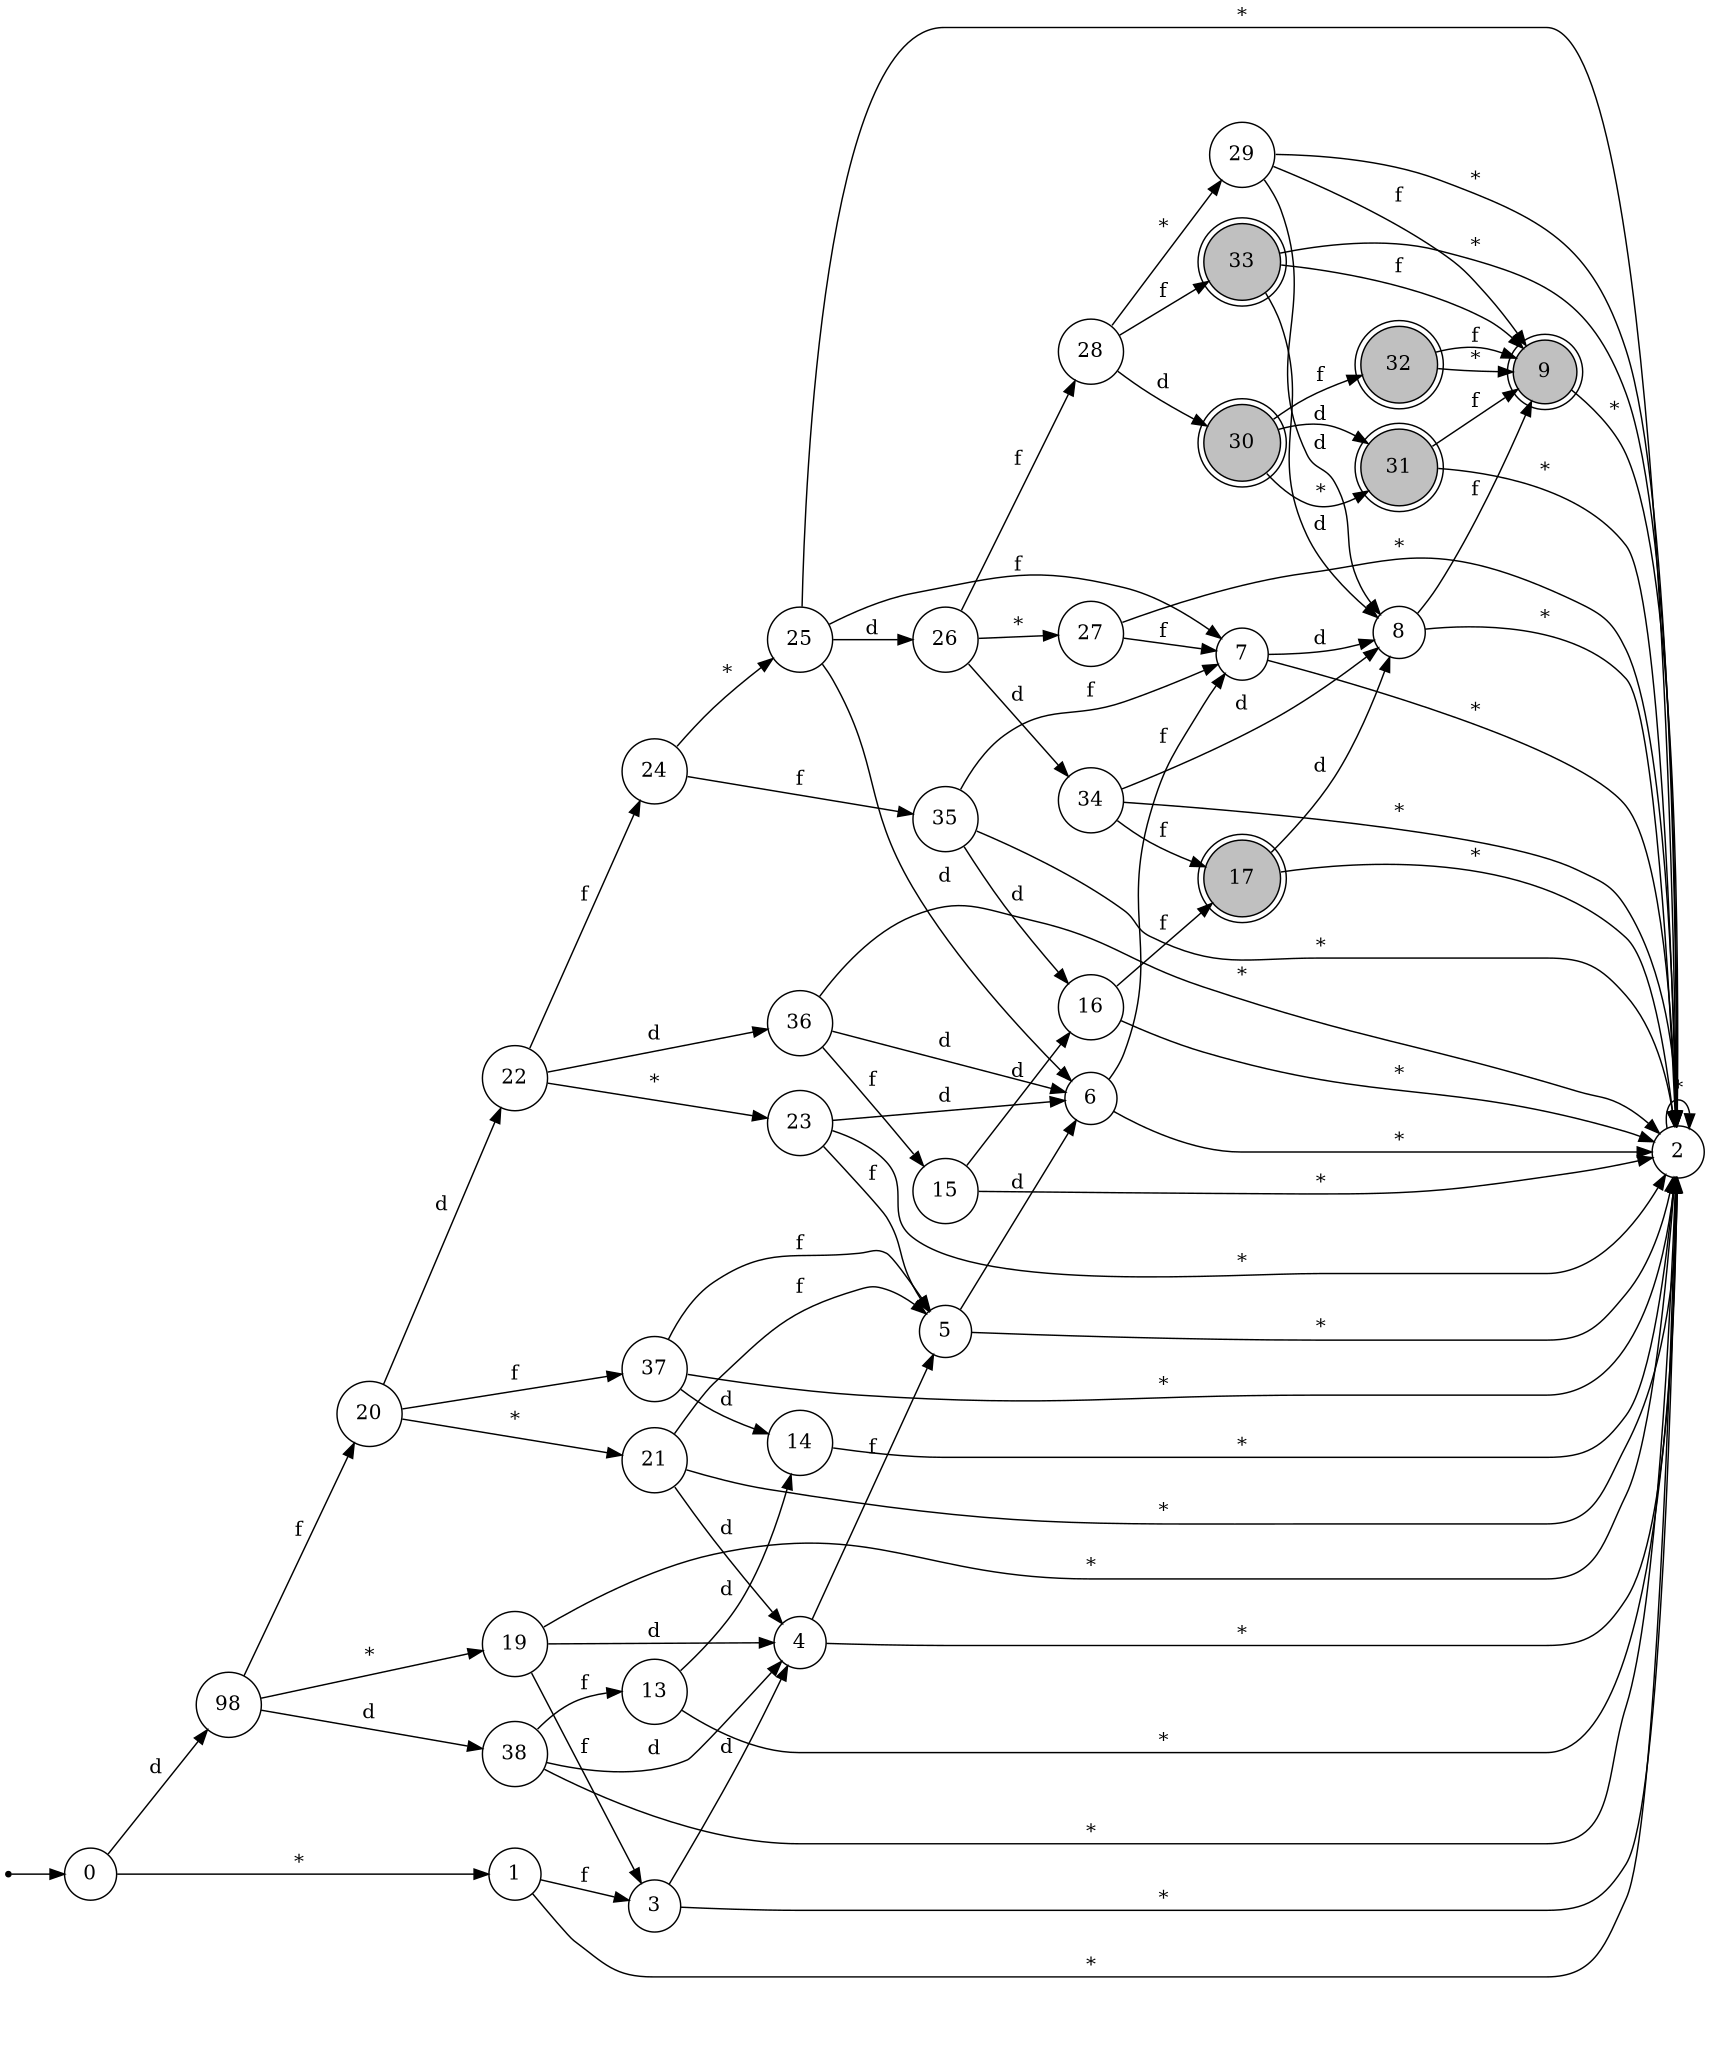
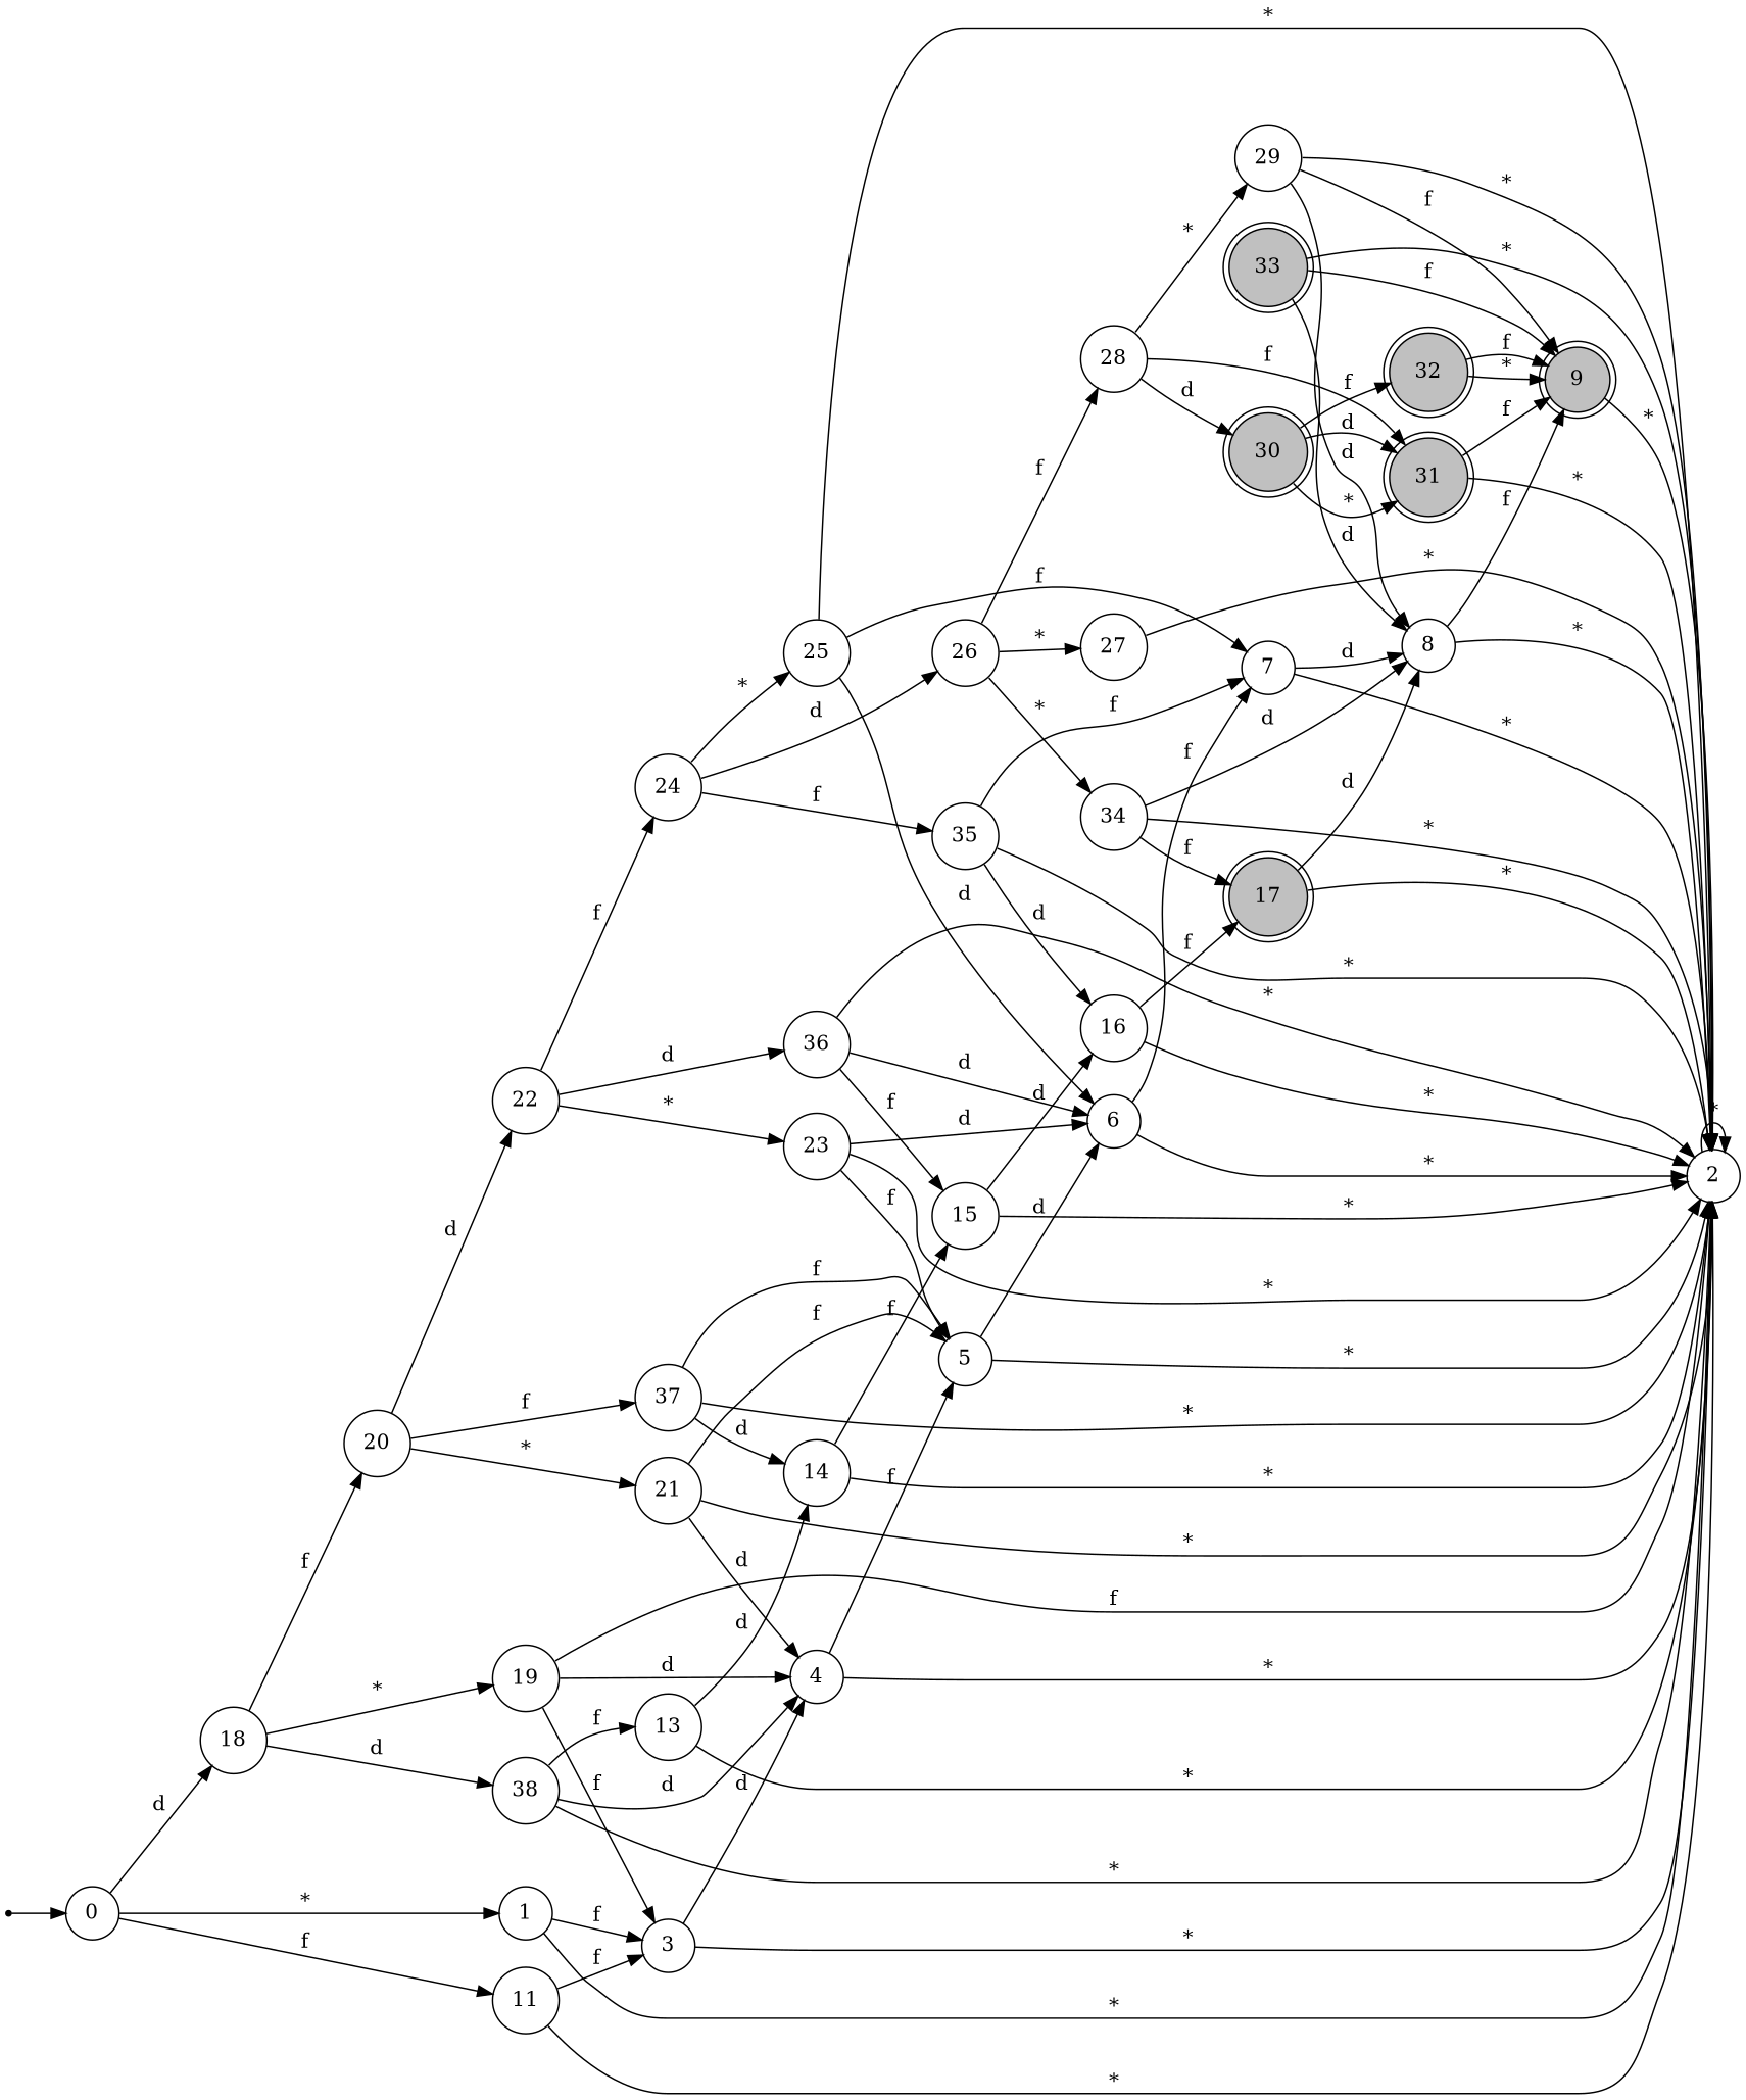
  digraph {
    rankdir=LR
    node [shape=circle]
    9 [fillcolor=gray shape=doublecircle style=filled]
    2
    17 [fillcolor=gray shape=doublecircle style=filled]
    8
    30 [fillcolor=gray shape=doublecircle style=filled]
    31 [fillcolor=gray shape=doublecircle style=filled]
    32 [fillcolor=gray shape=doublecircle style=filled]
    33 [fillcolor=gray shape=doublecircle style=filled]
    ini [shape=point]
    0
    1
-   18 [label=98]
+   11
+   18
    3
    19
    20
    38
    4
    5
    6
    7
    13
    14
    15
    16
    21
    22
    37
    23
    24
    36
    25
    26
    35
    27
    28
    34
    29
    9 -> 2 [label=" * "]
    2 -> 2 [label=" * "]
    17 -> 2 [label=" * "]
    17 -> 8 [label=" d "]
    8 -> 9 [label=" f "]
    8 -> 2 [label=" * "]
    30 -> 31 [label=" * "]
    30 -> 31 [label=" d "]
    30 -> 32 [label=" f "]
    31 -> 9 [label=" f "]
    31 -> 2 [label=" * "]
    32 -> 9 [label=" * "]
    32 -> 9 [label=" f "]
    33 -> 9 [label=" f "]
    33 -> 2 [label=" * "]
    33 -> 8 [label=" d "]
    ini -> 0
    0 -> 1 [label=" * "]
+   0 -> 11 [label=" f "]
    0 -> 18 [label=" d "]
    1 -> 2 [label=" * "]
    1 -> 3 [label=" f "]
+   11 -> 2 [label=" * "]
+   11 -> 3 [label=" f "]
    18 -> 19 [label=" * "]
    18 -> 20 [label=" f "]
    18 -> 38 [label=" d "]
    3 -> 2 [label=" * "]
    3 -> 4 [label=" d "]
-   19 -> 2 [label=" * "]
+   19 -> 2 [label=" f "]
    19 -> 3 [label=" f "]
    19 -> 4 [label=" d "]
    20 -> 21 [label=" * "]
    20 -> 22 [label=" d "]
    20 -> 37 [label=" f "]
    38 -> 2 [label=" * "]
    38 -> 4 [label=" d "]
    38 -> 13 [label=" f "]
    4 -> 2 [label=" * "]
    4 -> 5 [label=" f "]
    5 -> 2 [label=" * "]
    5 -> 6 [label=" d "]
    6 -> 2 [label=" * "]
    6 -> 7 [label=" f "]
    7 -> 2 [label=" * "]
    7 -> 8 [label=" d "]
    13 -> 2 [label=" * "]
    13 -> 14 [label=" d "]
    14 -> 2 [label=" * "]
+   14 -> 15 [label=" f "]
    15 -> 2 [label=" * "]
    15 -> 16 [label=" d "]
    16 -> 2 [label=" * "]
    16 -> 17 [label=" f "]
    21 -> 2 [label=" * "]
    21 -> 4 [label=" d "]
    21 -> 5 [label=" f "]
    22 -> 23 [label=" * "]
    22 -> 24 [label=" f "]
    22 -> 36 [label=" d "]
    37 -> 2 [label=" * "]
    37 -> 5 [label=" f "]
    37 -> 14 [label=" d "]
    23 -> 2 [label=" * "]
    23 -> 5 [label=" f "]
    23 -> 6 [label=" d "]
    24 -> 25 [label=" * "]
-   25 -> 26 [label=" d "]
+   24 -> 26 [label=" d "]
    24 -> 35 [label=" f "]
    36 -> 2 [label=" * "]
    36 -> 6 [label=" d "]
    36 -> 15 [label=" f "]
    25 -> 2 [label=" * "]
    25 -> 6 [label=" d "]
    25 -> 7 [label=" f "]
    26 -> 27 [label=" * "]
    26 -> 28 [label=" f "]
-   26 -> 34 [label=" d "]
+   26 -> 34 [label=" * "]
    35 -> 2 [label=" * "]
    35 -> 7 [label=" f "]
    35 -> 16 [label=" d "]
    27 -> 2 [label=" * "]
-   27 -> 7 [label=" f "]
    28 -> 30 [label=" d "]
-   28 -> 33 [label=" f "]
+   28 -> 31 [label=" f "]
    28 -> 29 [label=" * "]
    34 -> 2 [label=" * "]
    34 -> 17 [label=" f "]
    34 -> 8 [label=" d "]
    29 -> 9 [label=" f "]
    29 -> 2 [label=" * "]
    29 -> 8 [label=" d "]
  }
